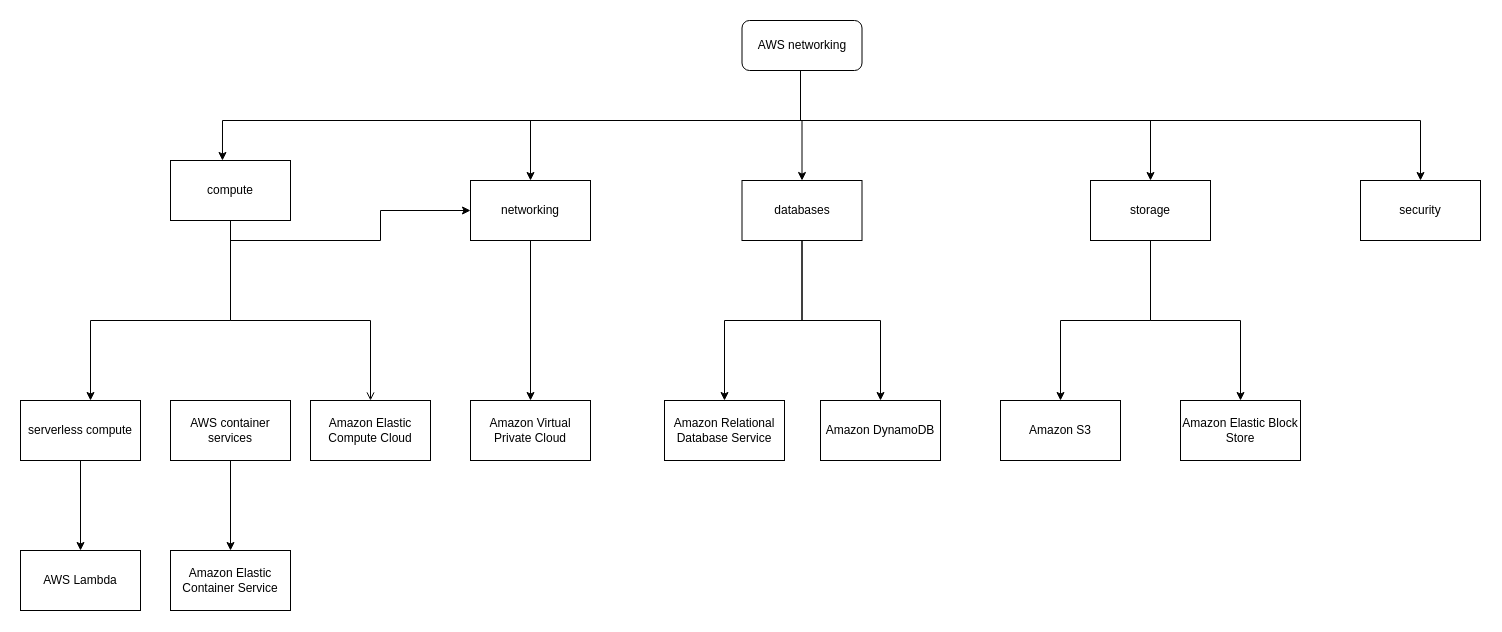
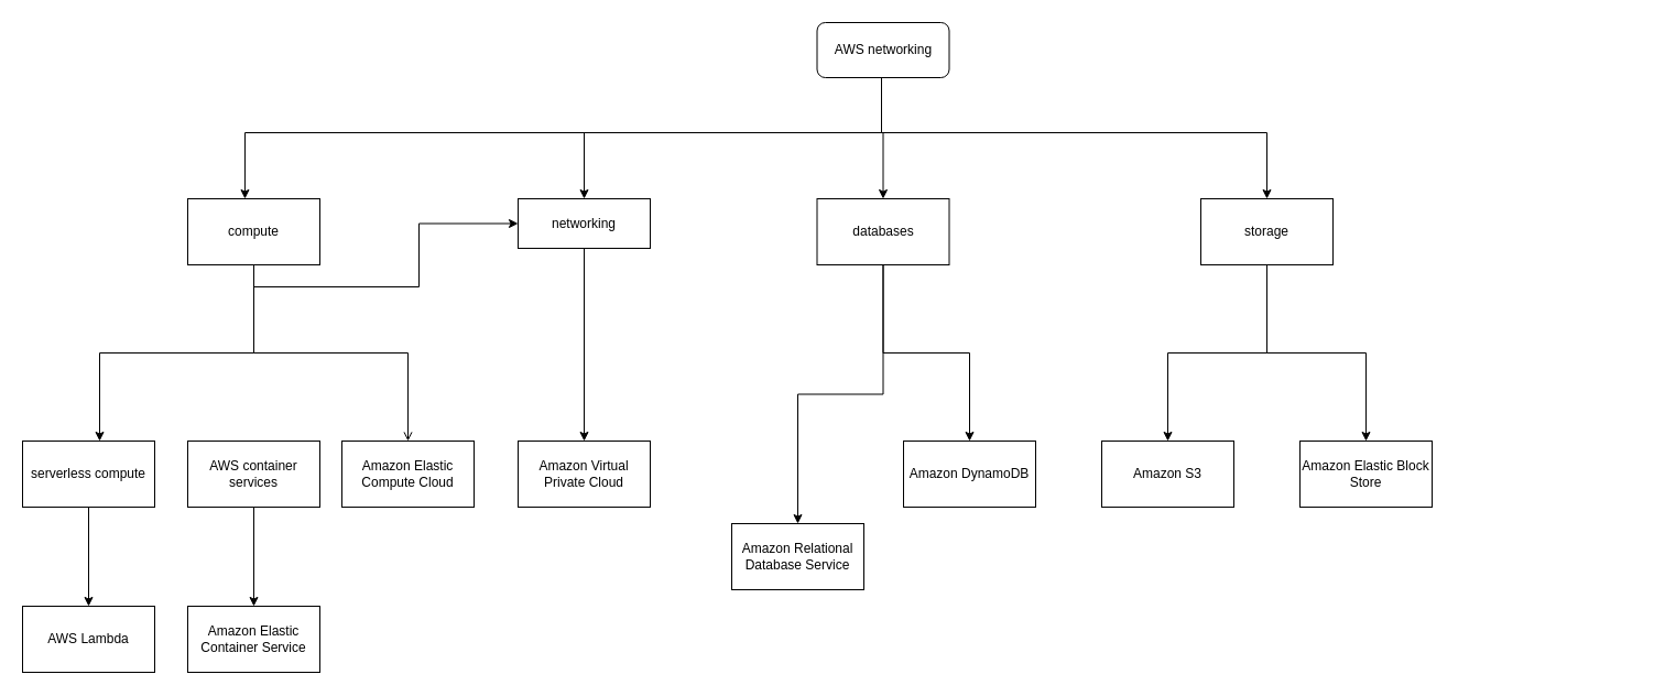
  <mxCell id="0" />
  <mxCell id="1" parent="0" />
  <mxCell id="2" style="edgeStyle=orthogonalEdgeStyle;rounded=0;orthogonalLoop=1;jettySize=auto;html=1;entryX=0.433;entryY=0;entryDx=0;entryDy=0;entryPerimeter=0;" edge="1" parent="1" source="7" target="11"><mxGeometry relative="1" as="geometry"><Array as="points"><mxPoint x="800" y="120" /><mxPoint x="222" y="120" /></Array></mxGeometry></mxCell>
  <mxCell id="3" style="edgeStyle=orthogonalEdgeStyle;rounded=0;orthogonalLoop=1;jettySize=auto;html=1;entryX=0.5;entryY=0;entryDx=0;entryDy=0;" edge="1" parent="1" source="7" target="13"><mxGeometry relative="1" as="geometry"><mxPoint x="730" y="430" as="targetPoint" /><Array as="points"><mxPoint x="800" y="120" /><mxPoint x="530" y="120" /></Array></mxGeometry></mxCell>
  <mxCell id="4" style="edgeStyle=orthogonalEdgeStyle;rounded=0;orthogonalLoop=1;jettySize=auto;html=1;" edge="1" parent="1" source="7" target="16"><mxGeometry relative="1" as="geometry"><mxPoint x="860" y="430" as="targetPoint" /><Array as="points"><mxPoint x="800" y="120" /><mxPoint x="1150" y="120" /></Array></mxGeometry></mxCell>
  <mxCell id="5" style="edgeStyle=orthogonalEdgeStyle;rounded=0;orthogonalLoop=1;jettySize=auto;html=1;entryX=0.5;entryY=0;entryDx=0;entryDy=0;" edge="1" parent="1" source="7" target="19"><mxGeometry relative="1" as="geometry"><Array as="points"><mxPoint x="800" y="120" /><mxPoint x="801" y="120" /></Array></mxGeometry></mxCell>
- <mxCell id="6" style="edgeStyle=orthogonalEdgeStyle;rounded=0;orthogonalLoop=1;jettySize=auto;html=1;" edge="1" parent="1" source="7" target="20"><mxGeometry relative="1" as="geometry"><Array as="points"><mxPoint x="800" y="120" /><mxPoint x="1420" y="120" /></Array></mxGeometry></mxCell>
  <mxCell id="7" value="AWS networking" style="rounded=1;whiteSpace=wrap;html=1;" vertex="1" parent="1"><mxGeometry x="741.5" y="20" width="120" height="50" as="geometry" /></mxCell>
  <mxCell id="8" style="edgeStyle=orthogonalEdgeStyle;rounded=0;orthogonalLoop=1;jettySize=auto;html=1;exitX=0.5;exitY=1;exitDx=0;exitDy=0;endArrow=open;" edge="1" parent="1" source="11" target="21"><mxGeometry relative="1" as="geometry"><mxPoint x="340" y="780" as="targetPoint" /><Array as="points"><mxPoint x="230" y="320" /><mxPoint y="320" x="370" /></Array></mxGeometry></mxCell>
  <mxCell id="9" style="edgeStyle=orthogonalEdgeStyle;rounded=0;orthogonalLoop=1;jettySize=auto;html=1;exitX=0.5;exitY=1;exitDx=0;exitDy=0;" edge="1" parent="1" source="11" target="13"><mxGeometry relative="1" as="geometry"><mxPoint x="460" y="800" as="targetPoint" /></mxGeometry></mxCell>
  <mxCell id="10" value="" style="edgeStyle=orthogonalEdgeStyle;rounded=0;orthogonalLoop=1;jettySize=auto;html=1;" edge="1" parent="1" source="11" target="25"><mxGeometry relative="1" as="geometry"><Array as="points"><mxPoint x="230" y="320" /><mxPoint x="90" y="320" /></Array></mxGeometry></mxCell>
- <mxCell id="11" value="compute" style="rounded=0;whiteSpace=wrap;html=1;" vertex="1" parent="1"><mxGeometry x="170" y="160" width="120" height="60" as="geometry" /></mxCell>
+ <mxCell id="11" value="compute" style="rounded=0;whiteSpace=wrap;html=1;" vertex="1" parent="1"><mxGeometry x="170" y="180" width="120" height="60" as="geometry" /></mxCell>
  <mxCell id="12" value="" style="edgeStyle=orthogonalEdgeStyle;rounded=0;orthogonalLoop=1;jettySize=auto;html=1;" edge="1" parent="1" source="13" target="28"><mxGeometry relative="1" as="geometry" /></mxCell>
- <mxCell id="13" value="networking" style="whiteSpace=wrap;html=1;" vertex="1" parent="1"><mxGeometry x="470" y="180" width="120" height="60" as="geometry" /></mxCell>
+ <mxCell id="13" value="networking" style="whiteSpace=wrap;html=1;" vertex="1" parent="1"><mxGeometry x="470" y="180" width="120" height="45" as="geometry" /></mxCell>
  <mxCell id="14" value="" style="edgeStyle=orthogonalEdgeStyle;rounded=0;orthogonalLoop=1;jettySize=auto;html=1;" edge="1" parent="1" source="16" target="29"><mxGeometry relative="1" as="geometry" /></mxCell>
  <mxCell id="15" value="" style="edgeStyle=orthogonalEdgeStyle;rounded=0;orthogonalLoop=1;jettySize=auto;html=1;" edge="1" parent="1" source="16" target="30"><mxGeometry relative="1" as="geometry"><Array as="points"><mxPoint x="1150" y="320" /><mxPoint x="1240" y="320" /></Array></mxGeometry></mxCell>
  <mxCell id="16" value="storage" style="whiteSpace=wrap;html=1;" vertex="1" parent="1"><mxGeometry x="1090" y="180" width="120" height="60" as="geometry" /></mxCell>
  <mxCell id="17" value="" style="edgeStyle=orthogonalEdgeStyle;rounded=0;orthogonalLoop=1;jettySize=auto;html=1;" edge="1" parent="1" source="19" target="31"><mxGeometry relative="1" as="geometry" /></mxCell>
  <mxCell id="18" value="" style="edgeStyle=orthogonalEdgeStyle;rounded=0;orthogonalLoop=1;jettySize=auto;html=1;" edge="1" parent="1" source="19" target="32"><mxGeometry relative="1" as="geometry" /></mxCell>
  <mxCell id="19" value="databases" style="whiteSpace=wrap;html=1;" vertex="1" parent="1"><mxGeometry x="741.5" y="180" width="120" height="60" as="geometry" /></mxCell>
- <mxCell id="20" value="security" style="whiteSpace=wrap;html=1;" vertex="1" parent="1"><mxGeometry x="1360" y="180" width="120" height="60" as="geometry" /></mxCell>
  <mxCell id="21" value="Amazon Elastic Compute Cloud" style="whiteSpace=wrap;html=1;" vertex="1" parent="1"><mxGeometry x="310" y="400" width="120" height="60" as="geometry" /></mxCell>
  <mxCell id="22" value="" style="edgeStyle=orthogonalEdgeStyle;rounded=0;orthogonalLoop=1;jettySize=auto;html=1;" edge="1" parent="1" source="23" target="26"><mxGeometry relative="1" as="geometry" /></mxCell>
  <mxCell id="23" value="AWS container services" style="whiteSpace=wrap;html=1;" vertex="1" parent="1"><mxGeometry x="170" y="400" width="120" height="60" as="geometry" /></mxCell>
  <mxCell id="24" value="" style="edgeStyle=orthogonalEdgeStyle;rounded=0;orthogonalLoop=1;jettySize=auto;html=1;" edge="1" parent="1" source="25" target="27"><mxGeometry relative="1" as="geometry" /></mxCell>
  <mxCell id="25" value="serverless compute" style="whiteSpace=wrap;html=1;rounded=0;" vertex="1" parent="1"><mxGeometry x="20" y="400" width="120" height="60" as="geometry" /></mxCell>
  <mxCell id="26" value="Amazon Elastic Container Service" style="whiteSpace=wrap;html=1;" vertex="1" parent="1"><mxGeometry x="170" y="550" width="120" height="60" as="geometry" /></mxCell>
  <mxCell id="27" value="AWS Lambda" style="whiteSpace=wrap;html=1;rounded=0;" vertex="1" parent="1"><mxGeometry x="20" y="550" width="120" height="60" as="geometry" /></mxCell>
  <mxCell id="28" value="Amazon Virtual Private Cloud" style="whiteSpace=wrap;html=1;" vertex="1" parent="1"><mxGeometry x="470" y="400" width="120" height="60" as="geometry" /></mxCell>
  <mxCell id="29" value="Amazon S3" style="whiteSpace=wrap;html=1;" vertex="1" parent="1"><mxGeometry x="1000" y="400" width="120" height="60" as="geometry" /></mxCell>
  <mxCell id="30" value="Amazon Elastic Block Store" style="whiteSpace=wrap;html=1;" vertex="1" parent="1"><mxGeometry x="1180" y="400" width="120" height="60" as="geometry" /></mxCell>
- <mxCell id="31" value="Amazon Relational Database Service" style="whiteSpace=wrap;html=1;" vertex="1" parent="1"><mxGeometry x="664" y="400" width="120" height="60" as="geometry" /></mxCell>
+ <mxCell id="31" value="Amazon Relational Database Service" style="whiteSpace=wrap;html=1;" vertex="1" parent="1"><mxGeometry x="664" y="475" width="120" height="60" as="geometry" /></mxCell>
  <mxCell id="32" value="Amazon DynamoDB" style="whiteSpace=wrap;html=1;" vertex="1" parent="1"><mxGeometry x="820" y="400" width="120" height="60" as="geometry" /></mxCell>
